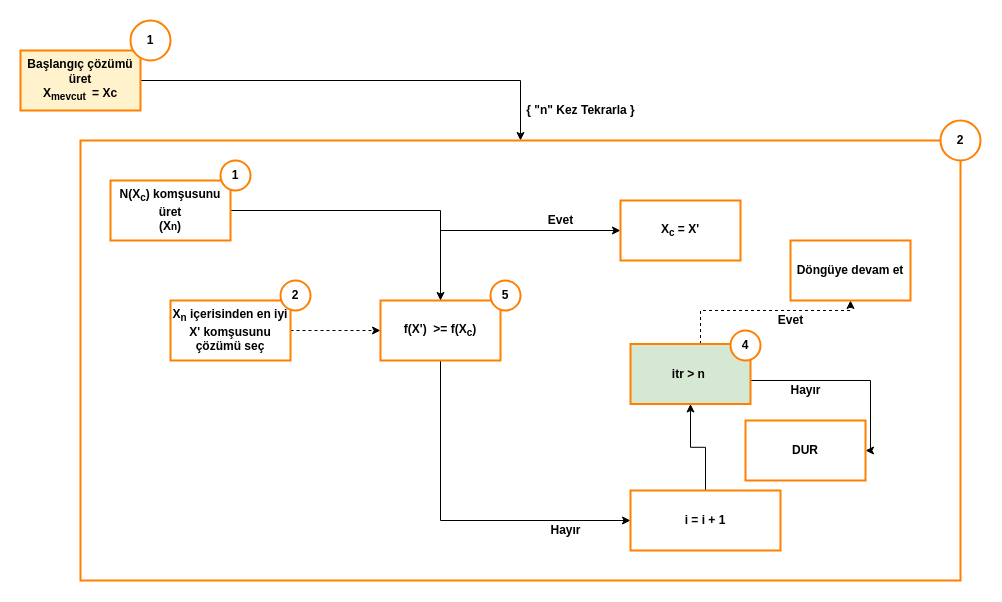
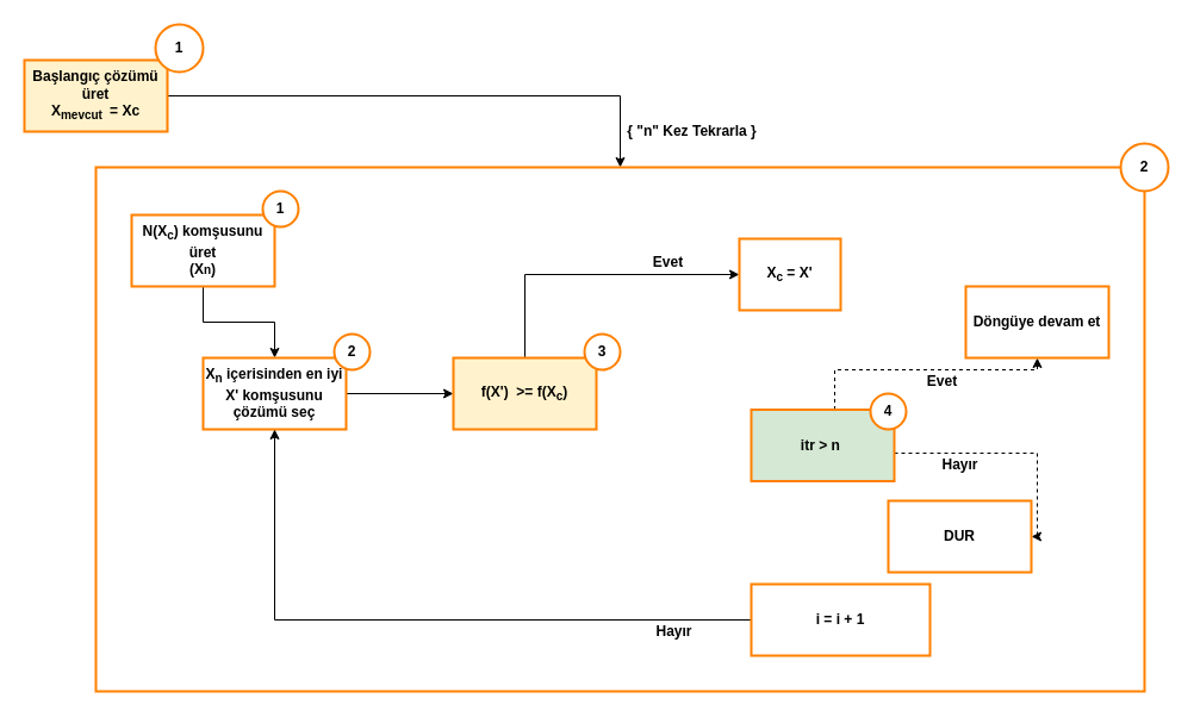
  <mxCell id="0" />
  <mxCell id="1" parent="0" />
  <mxCell id="2" value="" style="rounded=0;orthogonalLoop=1;jettySize=auto;html=1;entryX=0.5;entryY=0;entryDx=0;entryDy=0;edgeStyle=orthogonalEdgeStyle;" edge="1" parent="1" source="3" target="4"><mxGeometry relative="1" as="geometry"><mxPoint x="450" y="80" as="targetPoint" /><Array as="points"><mxPoint x="520" y="80" /></Array></mxGeometry></mxCell>
  <mxCell id="3" value="Başlangıç çözümü üret&lt;br&gt;X&lt;sub&gt;mevcut&amp;nbsp;&lt;/sub&gt;&amp;nbsp;= Xc" style="rounded=0;whiteSpace=wrap;html=1;fontStyle=1;strokeColor=#FF8000;strokeWidth=2;fillColor=#fff2cc;" vertex="1" parent="1"><mxGeometry x="20" y="50" width="120" height="60" as="geometry" /></mxCell>
  <mxCell id="4" value="" style="whiteSpace=wrap;html=1;strokeColor=#FF8000;rounded=0;fontStyle=1;strokeWidth=2;fillColor=none;" vertex="1" parent="1"><mxGeometry x="80" y="140" width="880" height="440" as="geometry" /></mxCell>
  <mxCell id="5" value="{ &quot;n&quot; Kez Tekrarla }" style="text;html=1;align=center;verticalAlign=middle;resizable=0;points=[];autosize=1;strokeColor=none;fillColor=none;fontStyle=1" vertex="1" parent="1"><mxGeometry x="520" y="100" width="120" height="20" as="geometry" /></mxCell>
- <mxCell id="6" value="" style="edgeStyle=orthogonalEdgeStyle;rounded=0;orthogonalLoop=1;jettySize=auto;html=1;" edge="1" parent="1" source="7" target="15"><mxGeometry relative="1" as="geometry" /></mxCell>
+ <mxCell id="6" value="" style="edgeStyle=orthogonalEdgeStyle;rounded=0;orthogonalLoop=1;jettySize=auto;html=1;" edge="1" parent="1" source="7" target="12"><mxGeometry relative="1" as="geometry" /></mxCell>
  <mxCell id="7" value="N(X&lt;sub&gt;c&lt;/sub&gt;) komşusunu üret&lt;br&gt;(X&lt;span style=&quot;font-size: 10px&quot;&gt;n&lt;/span&gt;)" style="rounded=0;whiteSpace=wrap;html=1;strokeColor=#FF8000;strokeWidth=2;fillColor=default;fontStyle=1" vertex="1" parent="1"><mxGeometry x="110" y="180" width="120" height="60" as="geometry" /></mxCell>
  <mxCell id="8" value="1" style="ellipse;whiteSpace=wrap;html=1;aspect=fixed;strokeColor=#FF8000;strokeWidth=2;fillColor=default;fontStyle=1" vertex="1" parent="1"><mxGeometry x="220" y="160" width="30" height="30" as="geometry" /></mxCell>
  <mxCell id="9" value="1" style="ellipse;whiteSpace=wrap;html=1;aspect=fixed;strokeColor=#FF8000;strokeWidth=2;fillColor=default;fontStyle=1" vertex="1" parent="1"><mxGeometry x="130" y="20" width="40" height="40" as="geometry" /></mxCell>
  <mxCell id="10" value="2" style="ellipse;whiteSpace=wrap;html=1;aspect=fixed;strokeColor=#FF8000;strokeWidth=2;fillColor=default;fontStyle=1" vertex="1" parent="1"><mxGeometry x="940" y="120" width="40" height="40" as="geometry" /></mxCell>
- <mxCell id="11" value="" style="edgeStyle=orthogonalEdgeStyle;rounded=0;orthogonalLoop=1;jettySize=auto;html=1;dashed=1;" edge="1" parent="1" source="12" target="15"><mxGeometry relative="1" as="geometry" /></mxCell>
+ <mxCell id="11" value="" style="edgeStyle=orthogonalEdgeStyle;rounded=0;orthogonalLoop=1;jettySize=auto;html=1;" edge="1" parent="1" source="12" target="15"><mxGeometry relative="1" as="geometry" /></mxCell>
  <mxCell id="12" value="X&lt;sub&gt;n&lt;/sub&gt;&amp;nbsp;içerisinden en iyi X' komşusunu çözümü seç" style="whiteSpace=wrap;html=1;strokeColor=#FF8000;rounded=0;strokeWidth=2;fontStyle=1;" vertex="1" parent="1"><mxGeometry x="170" y="300" width="120" height="60" as="geometry" /></mxCell>
  <mxCell id="13" value="" style="edgeStyle=orthogonalEdgeStyle;rounded=0;orthogonalLoop=1;jettySize=auto;html=1;" edge="1" parent="1" source="15" target="18"><mxGeometry relative="1" as="geometry"><Array as="points"><mxPoint x="440" y="230" /></Array></mxGeometry></mxCell>
- <mxCell id="14" value="" style="edgeStyle=orthogonalEdgeStyle;rounded=0;orthogonalLoop=1;jettySize=auto;html=1;" edge="1" parent="1" source="15" target="21"><mxGeometry relative="1" as="geometry"><Array as="points"><mxPoint x="440" y="520" /></Array></mxGeometry></mxCell>
- <mxCell id="15" value="f(X')&amp;nbsp; &amp;gt;= f(X&lt;sub&gt;c&lt;/sub&gt;)" style="whiteSpace=wrap;html=1;strokeColor=#FF8000;rounded=0;strokeWidth=2;fontStyle=1;" vertex="1" parent="1"><mxGeometry x="380" y="300" width="120" height="60" as="geometry" /></mxCell>
+ <mxCell id="15" value="f(X')&amp;nbsp; &amp;gt;= f(X&lt;sub&gt;c&lt;/sub&gt;)" style="whiteSpace=wrap;html=1;strokeColor=#FF8000;rounded=0;strokeWidth=2;fontStyle=1;fillColor=#fff2cc;" vertex="1" parent="1"><mxGeometry x="380" y="300" width="120" height="60" as="geometry" /></mxCell>
  <mxCell id="16" value="2" style="ellipse;whiteSpace=wrap;html=1;aspect=fixed;strokeColor=#FF8000;strokeWidth=2;fillColor=default;fontStyle=1" vertex="1" parent="1"><mxGeometry x="280" y="280" width="30" height="30" as="geometry" /></mxCell>
- <mxCell id="17" value="5" style="ellipse;whiteSpace=wrap;html=1;aspect=fixed;strokeColor=#FF8000;strokeWidth=2;fillColor=default;fontStyle=1" vertex="1" parent="1"><mxGeometry x="490" y="280" width="30" height="30" as="geometry" /></mxCell>
- <mxCell id="18" value="X&lt;sub&gt;c&lt;/sub&gt;&amp;nbsp;= X'" style="whiteSpace=wrap;html=1;strokeColor=#FF8000;rounded=0;strokeWidth=2;fontStyle=1;" vertex="1" parent="1"><mxGeometry x="620" y="200" width="120" height="60" as="geometry" /></mxCell>
+ <mxCell id="17" value="3" style="ellipse;whiteSpace=wrap;html=1;aspect=fixed;strokeColor=#FF8000;strokeWidth=2;fillColor=default;fontStyle=1" vertex="1" parent="1"><mxGeometry x="490" y="280" width="30" height="30" as="geometry" /></mxCell>
+ <mxCell id="18" value="X&lt;sub&gt;c&lt;/sub&gt;&amp;nbsp;= X'" style="whiteSpace=wrap;html=1;strokeColor=#FF8000;rounded=0;strokeWidth=2;fontStyle=1;" vertex="1" parent="1"><mxGeometry x="620" y="200" width="85" height="60" as="geometry" /></mxCell>
  <mxCell id="19" value="Evet" style="text;html=1;align=center;verticalAlign=middle;resizable=0;points=[];autosize=1;strokeColor=none;fillColor=none;fontStyle=1" vertex="1" parent="1"><mxGeometry x="540" y="210" width="40" height="20" as="geometry" /></mxCell>
- <mxCell id="20" value="" style="edgeStyle=orthogonalEdgeStyle;rounded=0;orthogonalLoop=1;jettySize=auto;html=1;" edge="1" parent="1" source="21" target="25"><mxGeometry relative="1" as="geometry" /></mxCell>
+ <mxCell id="20" value="" style="edgeStyle=orthogonalEdgeStyle;rounded=0;orthogonalLoop=1;jettySize=auto;html=1;" edge="1" parent="1" source="21" target="12"><mxGeometry relative="1" as="geometry" /></mxCell>
  <mxCell id="21" value="i = i + 1" style="whiteSpace=wrap;html=1;strokeColor=#FF8000;rounded=0;strokeWidth=2;fontStyle=1;" vertex="1" parent="1"><mxGeometry x="630" y="490" width="150" height="60" as="geometry" /></mxCell>
  <mxCell id="22" value="Hayır" style="text;html=1;align=center;verticalAlign=middle;resizable=0;points=[];autosize=1;strokeColor=none;fillColor=none;fontStyle=1" vertex="1" parent="1"><mxGeometry x="540" y="520" width="50" height="20" as="geometry" /></mxCell>
  <mxCell id="23" value="" style="edgeStyle=orthogonalEdgeStyle;rounded=0;orthogonalLoop=1;jettySize=auto;html=1;dashed=1;" edge="1" parent="1" source="25" target="26"><mxGeometry relative="1" as="geometry"><Array as="points"><mxPoint x="700" y="310" /></Array></mxGeometry></mxCell>
- <mxCell id="24" value="" style="edgeStyle=orthogonalEdgeStyle;rounded=0;orthogonalLoop=1;jettySize=auto;html=1;" edge="1" parent="1" source="25" target="28"><mxGeometry relative="1" as="geometry"><Array as="points"><mxPoint x="870" y="380" /></Array></mxGeometry></mxCell>
+ <mxCell id="24" value="" style="edgeStyle=orthogonalEdgeStyle;rounded=0;orthogonalLoop=1;jettySize=auto;html=1;dashed=1;" edge="1" parent="1" source="25" target="28"><mxGeometry relative="1" as="geometry"><Array as="points"><mxPoint x="870" y="380" /></Array></mxGeometry></mxCell>
  <mxCell id="25" value="itr &amp;gt; n&amp;nbsp;" style="whiteSpace=wrap;html=1;strokeColor=#FF8000;rounded=0;strokeWidth=2;fontStyle=1;fillColor=#d5e8d4;" vertex="1" parent="1"><mxGeometry x="630" y="343.5" width="120" height="60" as="geometry" /></mxCell>
- <mxCell id="26" value="Döngüye devam et" style="whiteSpace=wrap;html=1;strokeColor=#FF8000;rounded=0;strokeWidth=2;fontStyle=1;" vertex="1" parent="1"><mxGeometry x="790" y="240" width="120" height="60" as="geometry" /></mxCell>
+ <mxCell id="26" value="Döngüye devam et" style="whiteSpace=wrap;html=1;strokeColor=#FF8000;rounded=0;strokeWidth=2;fontStyle=1;" vertex="1" parent="1"><mxGeometry x="810" y="240" width="120" height="60" as="geometry" /></mxCell>
  <mxCell id="27" value="Evet" style="text;html=1;align=center;verticalAlign=middle;resizable=0;points=[];autosize=1;strokeColor=none;fillColor=none;fontStyle=1" vertex="1" parent="1"><mxGeometry x="770" y="310" width="40" height="20" as="geometry" /></mxCell>
  <mxCell id="28" value="DUR" style="whiteSpace=wrap;html=1;strokeColor=#FF8000;rounded=0;strokeWidth=2;fontStyle=1;" vertex="1" parent="1"><mxGeometry x="745" y="420" width="120" height="60" as="geometry" /></mxCell>
  <mxCell id="29" value="Hayır" style="text;html=1;align=center;verticalAlign=middle;resizable=0;points=[];autosize=1;strokeColor=none;fillColor=none;fontStyle=1" vertex="1" parent="1"><mxGeometry x="780" y="380" width="50" height="20" as="geometry" /></mxCell>
  <mxCell id="30" value="4" style="ellipse;whiteSpace=wrap;html=1;aspect=fixed;strokeColor=#FF8000;strokeWidth=2;fillColor=default;fontStyle=1" vertex="1" parent="1"><mxGeometry x="730" y="330" width="30" height="30" as="geometry" /></mxCell>
